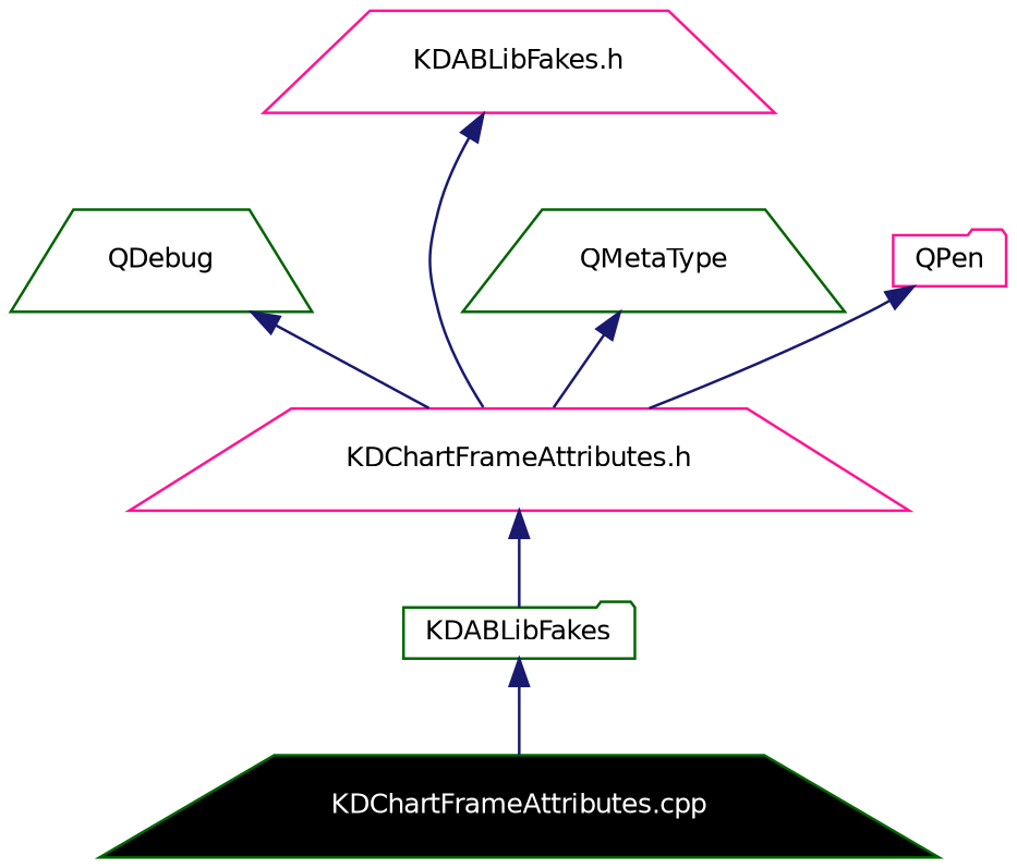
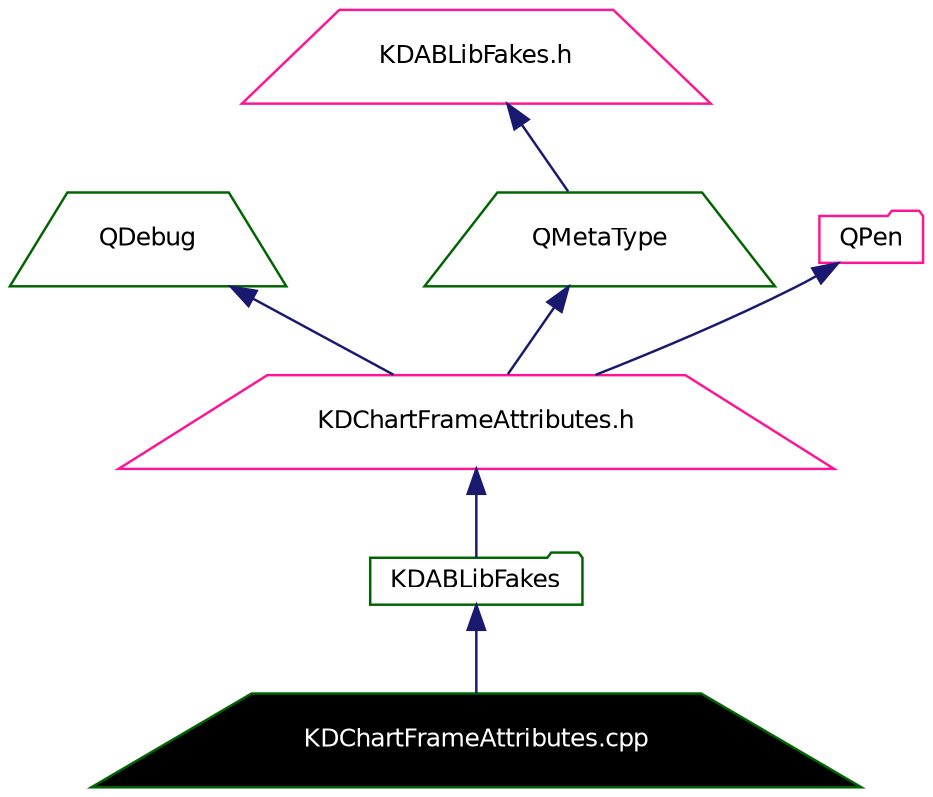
  digraph {
    node [color=darkgreen fontname=Helvetica fontsize=10 shape=trapezium]
    edge [color=midnightblue dir=back fontname=Helvetica fontsize=10 labelfontname=Helvetica labelfontsize=10 style=solid]
    n1 [fillcolor=black fontcolor=white height=0.2 label="KDChartFrameAttributes.cpp" style=filled width=0.4]
    n2 [color=deeppink height=0.2 label="KDChartFrameAttributes.h" width=0.4]
    n3 [height=0.2 label=KDABLibFakes shape=folder width=0.4]
    n4 [height=0.2 label=QDebug width=0.4]
    n5 [height=0.2 label=QMetaType width=0.4]
    n6 [color=deeppink height=0.2 label=QPen shape=folder width=0.4]
    n7 [color=deeppink height=0.2 label="KDABLibFakes.h" width=0.4]
    n2 -> n3
    n3 -> n1
    n4 -> n2
    n5 -> n2
    n6 -> n2
-   n7 -> n2
+   n7 -> n5
  }
